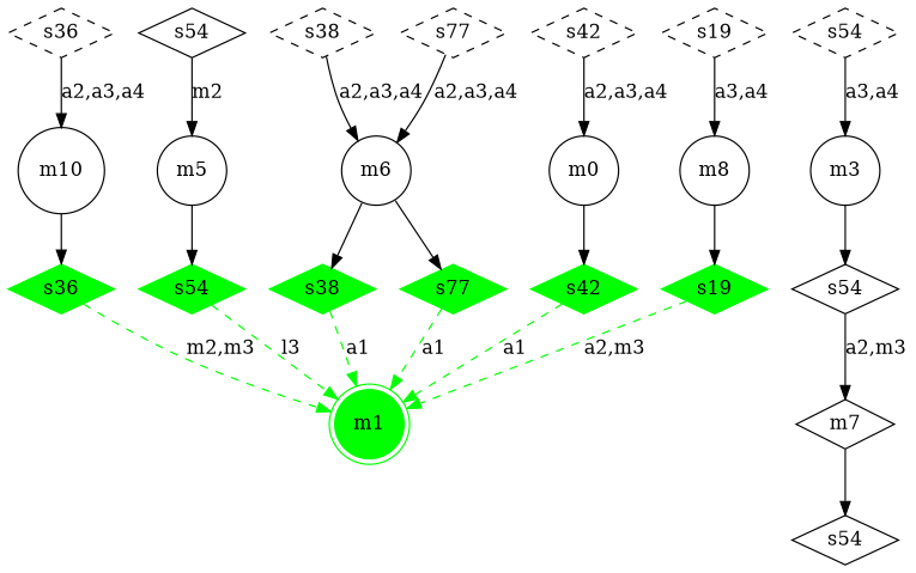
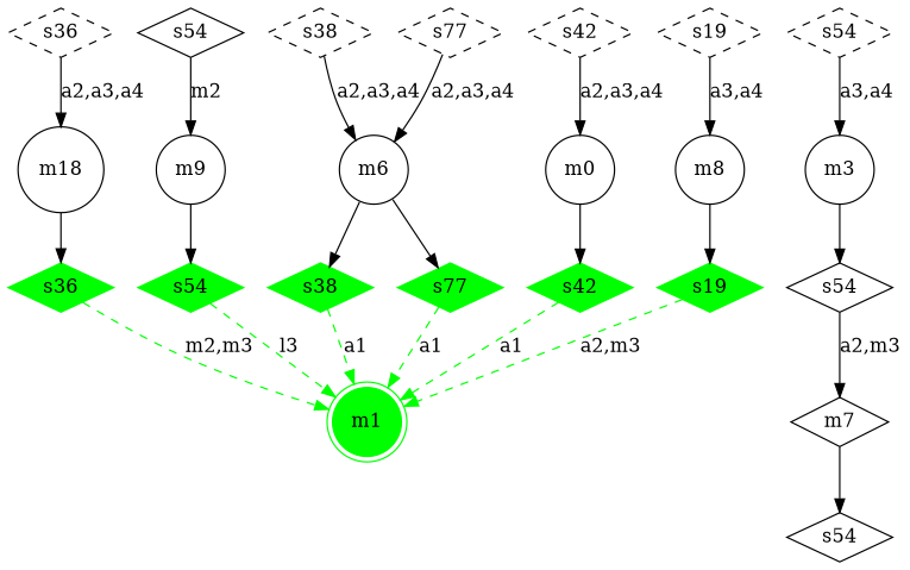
  digraph {
    node [shape=diamond]
    m8 [shape=circle]
    n2 [color=green label=s19 style=filled]
    m1 [color=green shape=doublecircle style=filled]
    n4 [label=s54]
    m7
-   m10 [shape=circle]
+   m10 [shape=circle label=m18]
    n7 [color=green label=s36 style=filled]
-   m5 [shape=circle]
+   m5 [shape=circle label=m9]
    n9 [color=green label=s54 style=filled]
    m3 [shape=circle]
    n11 [label=s54]
    m6 [shape=circle]
    n13 [color=green label=s38 style=filled]
    n14 [color=green label=s77 style=filled]
    n15 [label=s54]
    m0 [shape=circle]
    n17 [color=green label=s42 style=filled]
    n18 [label=s19 style=dashed]
    n19 [label=s36 style=dashed]
    n20 [label=s38 style=dashed]
    n21 [label=s42 style=dashed]
    n22 [label=s54 style=dashed]
    n23 [label=s77 style=dashed]
    m8 -> n2
    n2 -> m1 [color=green label="a2,m3" style=dashed]
    m7 -> n4
    m10 -> n7
    n7 -> m1 [color=green label="m2,m3" style=dashed]
    m5 -> n9
    n9 -> m1 [color=green label=l3 style=dashed]
    m3 -> n11
    n11 -> m7 [label="a2,m3"]
    m6 -> n13
    m6 -> n14
    n13 -> m1 [color=green label=a1 style=dashed]
    n14 -> m1 [color=green label=a1 style=dashed]
    n15 -> m5 [label=m2]
    m0 -> n17
    n17 -> m1 [color=green label=a1 style=dashed]
    n18 -> m8 [label="a3,a4"]
    n19 -> m10 [label="a2,a3,a4"]
    n20 -> m6 [label="a2,a3,a4"]
    n21 -> m0 [label="a2,a3,a4"]
    n22 -> m3 [label="a3,a4"]
    n23 -> m6 [label="a2,a3,a4"]
  }
